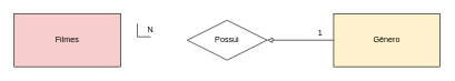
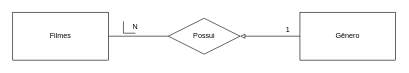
  <mxCell id="0" />
  <mxCell id="1" parent="0" />
- <mxCell id="3" value="Filmes" style="rounded=0;whiteSpace=wrap;html=1;fillColor=#f8cecc;" vertex="1" parent="1"><mxGeometry x="20" y="20" width="160" height="80" as="geometry" /></mxCell>
+ <mxCell id="2" style="edgeStyle=orthogonalEdgeStyle;rounded=0;orthogonalLoop=1;jettySize=auto;html=1;exitX=1;exitY=0.5;exitDx=0;exitDy=0;entryX=0;entryY=0.5;entryDx=0;entryDy=0;endArrow=none;endFill=0;" edge="1" parent="1" source="3" target="6"><mxGeometry relative="1" as="geometry" /></mxCell>
+ <mxCell id="3" value="Filmes" style="rounded=0;whiteSpace=wrap;html=1;" vertex="1" parent="1"><mxGeometry x="20" y="20" width="160" height="80" as="geometry" /></mxCell>
  <mxCell id="4" style="edgeStyle=orthogonalEdgeStyle;rounded=0;orthogonalLoop=1;jettySize=auto;html=1;exitX=0;exitY=0.5;exitDx=0;exitDy=0;entryX=1;entryY=0.5;entryDx=0;entryDy=0;endArrow=block;endFill=0;" edge="1" parent="1" source="5" target="6"><mxGeometry relative="1" as="geometry" /></mxCell>
- <mxCell id="5" value="Gênero" style="rounded=0;whiteSpace=wrap;html=1;fillColor=#fff2cc;" vertex="1" parent="1"><mxGeometry x="500" y="20" width="160" height="80" as="geometry" /></mxCell>
+ <mxCell id="5" value="Gênero" style="rounded=0;whiteSpace=wrap;html=1;" vertex="1" parent="1"><mxGeometry x="500" y="20" width="160" height="80" as="geometry" /></mxCell>
  <mxCell id="6" value="Possui" style="shape=rhombus;perimeter=rhombusPerimeter;whiteSpace=wrap;html=1;align=center;" vertex="1" parent="1"><mxGeometry x="280" y="30" width="120" height="60" as="geometry" /></mxCell>
  <mxCell id="7" value="N" style="text;html=1;strokeColor=none;fillColor=none;align=center;verticalAlign=middle;whiteSpace=wrap;rounded=0;" vertex="1" parent="1"><mxGeometry x="205" y="35" width="40" height="20" as="geometry" /></mxCell>
  <mxCell id="8" value="1" style="text;html=1;strokeColor=none;fillColor=none;align=center;verticalAlign=middle;whiteSpace=wrap;rounded=0;" vertex="1" parent="1"><mxGeometry x="460" y="40" width="40" height="20" as="geometry" /></mxCell>
  <mxCell id="9" style="edgeStyle=orthogonalEdgeStyle;rounded=0;orthogonalLoop=1;jettySize=auto;html=1;exitX=0.5;exitY=1;exitDx=0;exitDy=0;entryX=0;entryY=0;entryDx=0;entryDy=0;endArrow=none;endFill=0;" edge="1" parent="1" source="7" target="7"><mxGeometry relative="1" as="geometry" /></mxCell>
